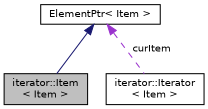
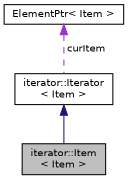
  digraph {
    node [color=black fillcolor=white fontname=Helvetica fontsize=10 shape=record style=filled]
    edge [dir=back fontname=Helvetica fontsize=10 labelfontname=Helvetica labelfontsize=10]
    n1 [fillcolor=grey75 fontcolor=black height=0.2 label="iterator::Item\l\< Item \>" width=0.4]
    n2 [height=0.2 label="iterator::Iterator\l\< Item \>" width=0.4]
    n3 [height=0.2 label="ElementPtr\< Item \>" width=0.4]
-   n3 -> n1 [color=midnightblue style=solid]
+   n2 -> n1 [color=midnightblue style=solid]
    n3 -> n2 [color=darkorchid3 label=" curItem" style=dashed]
  }
